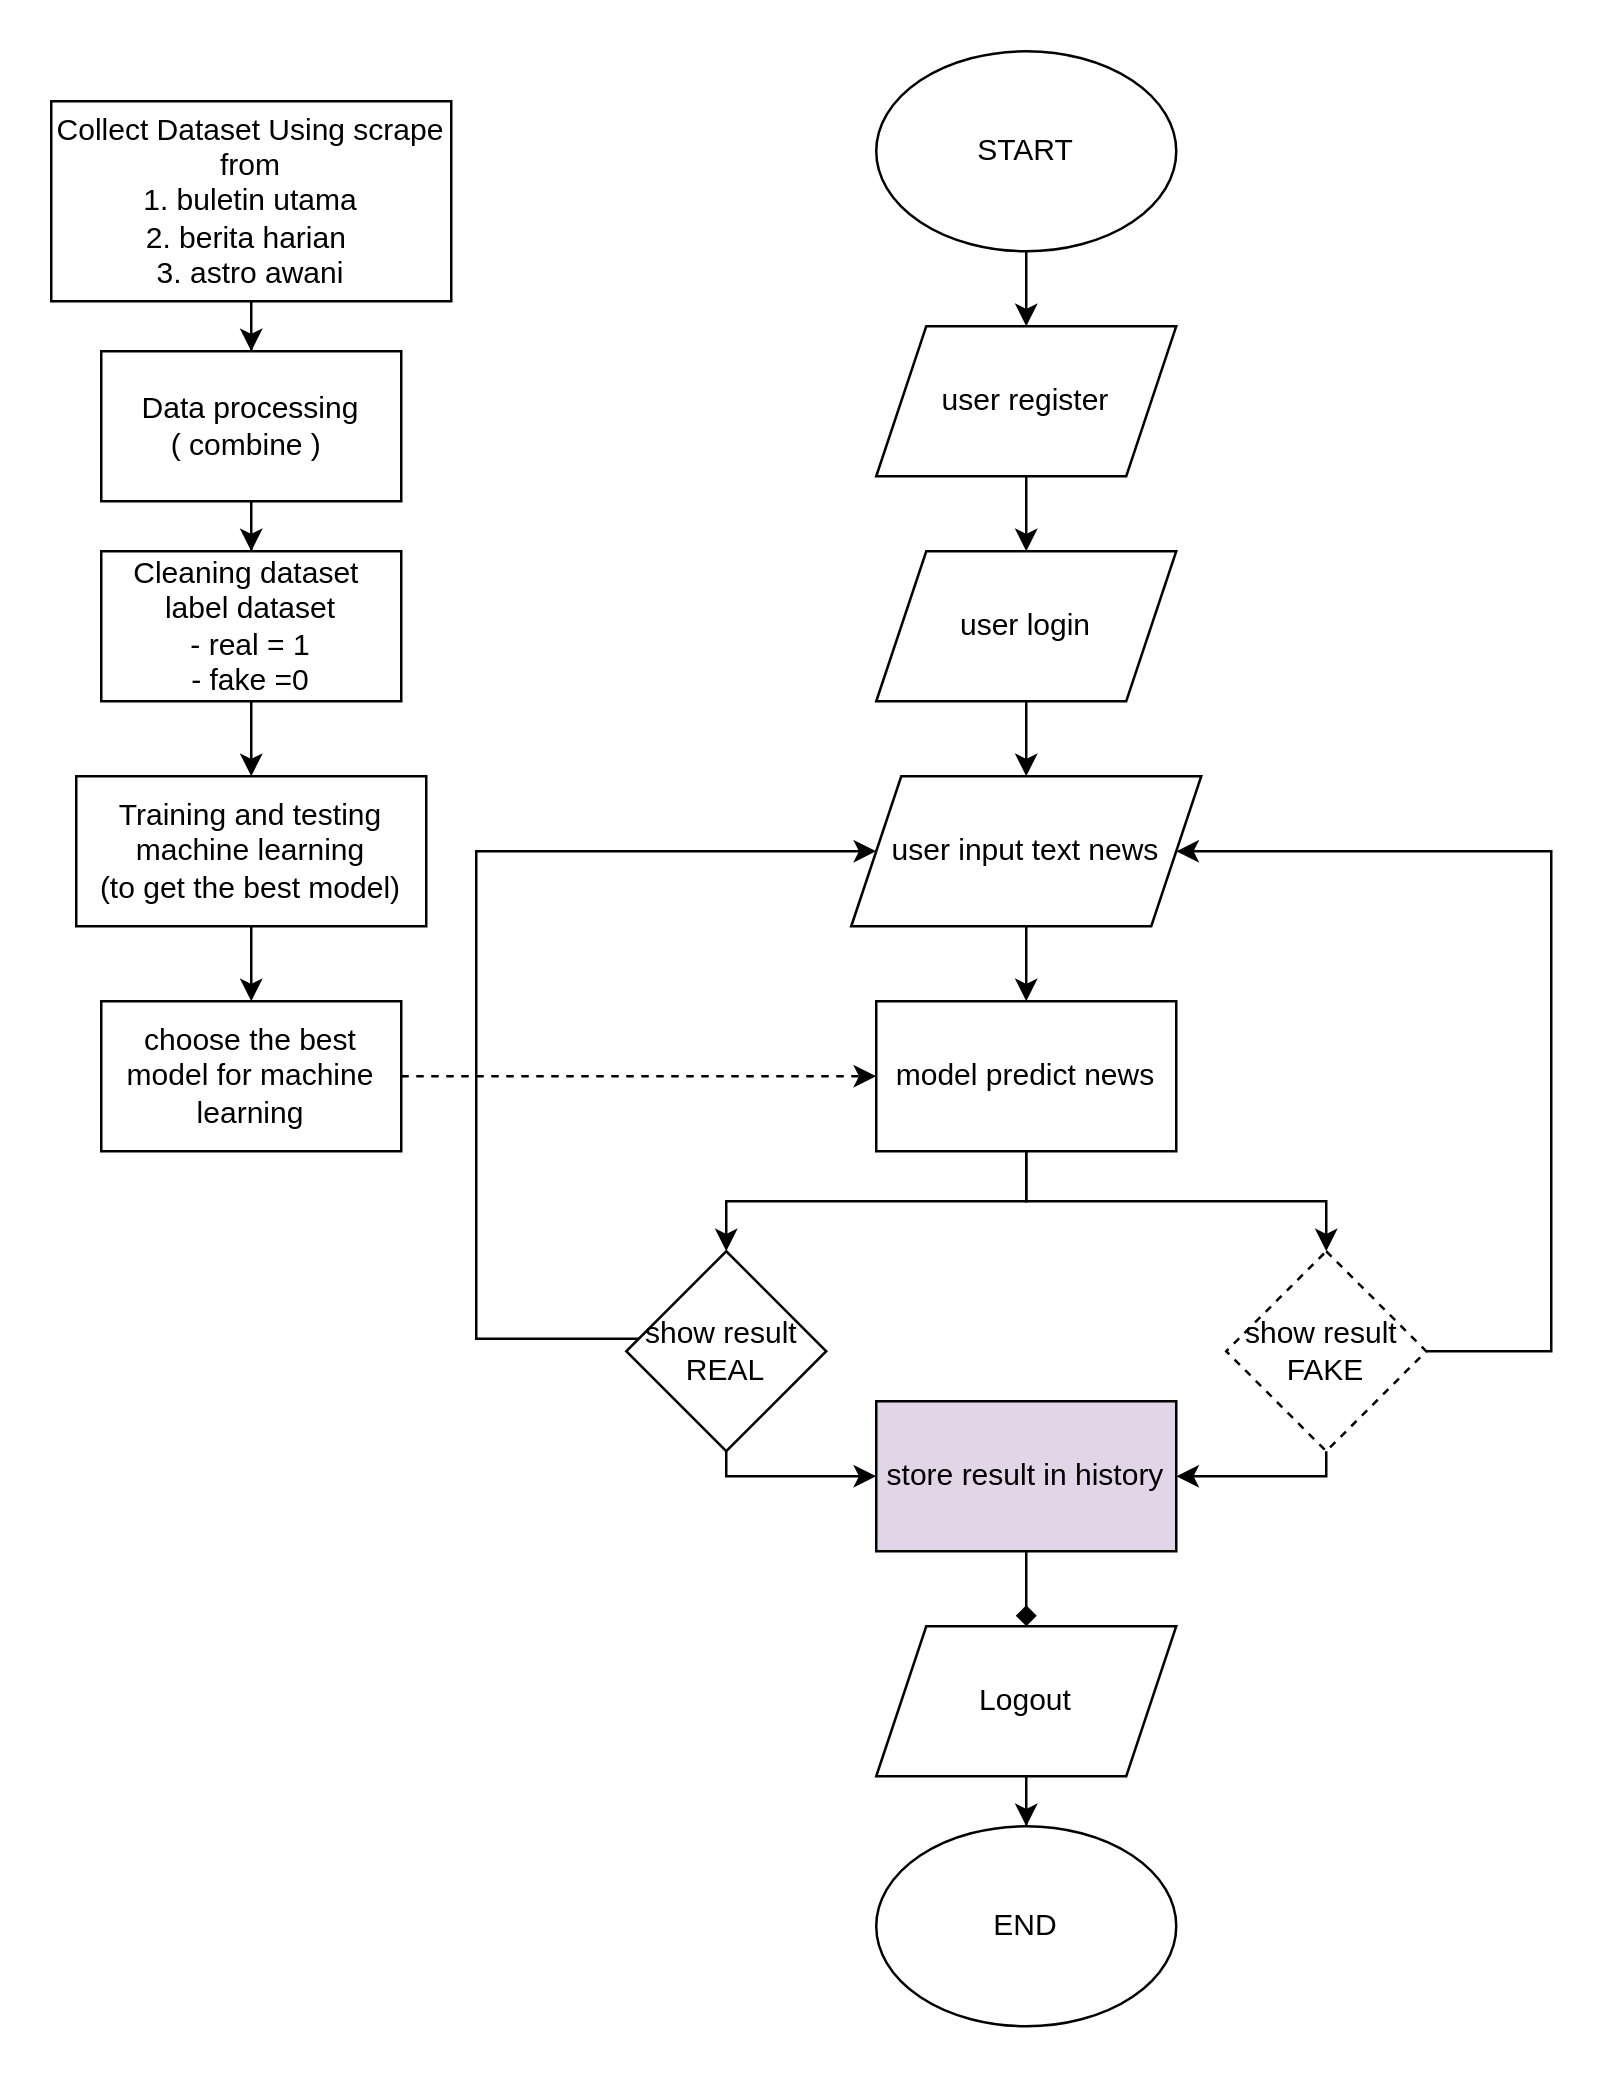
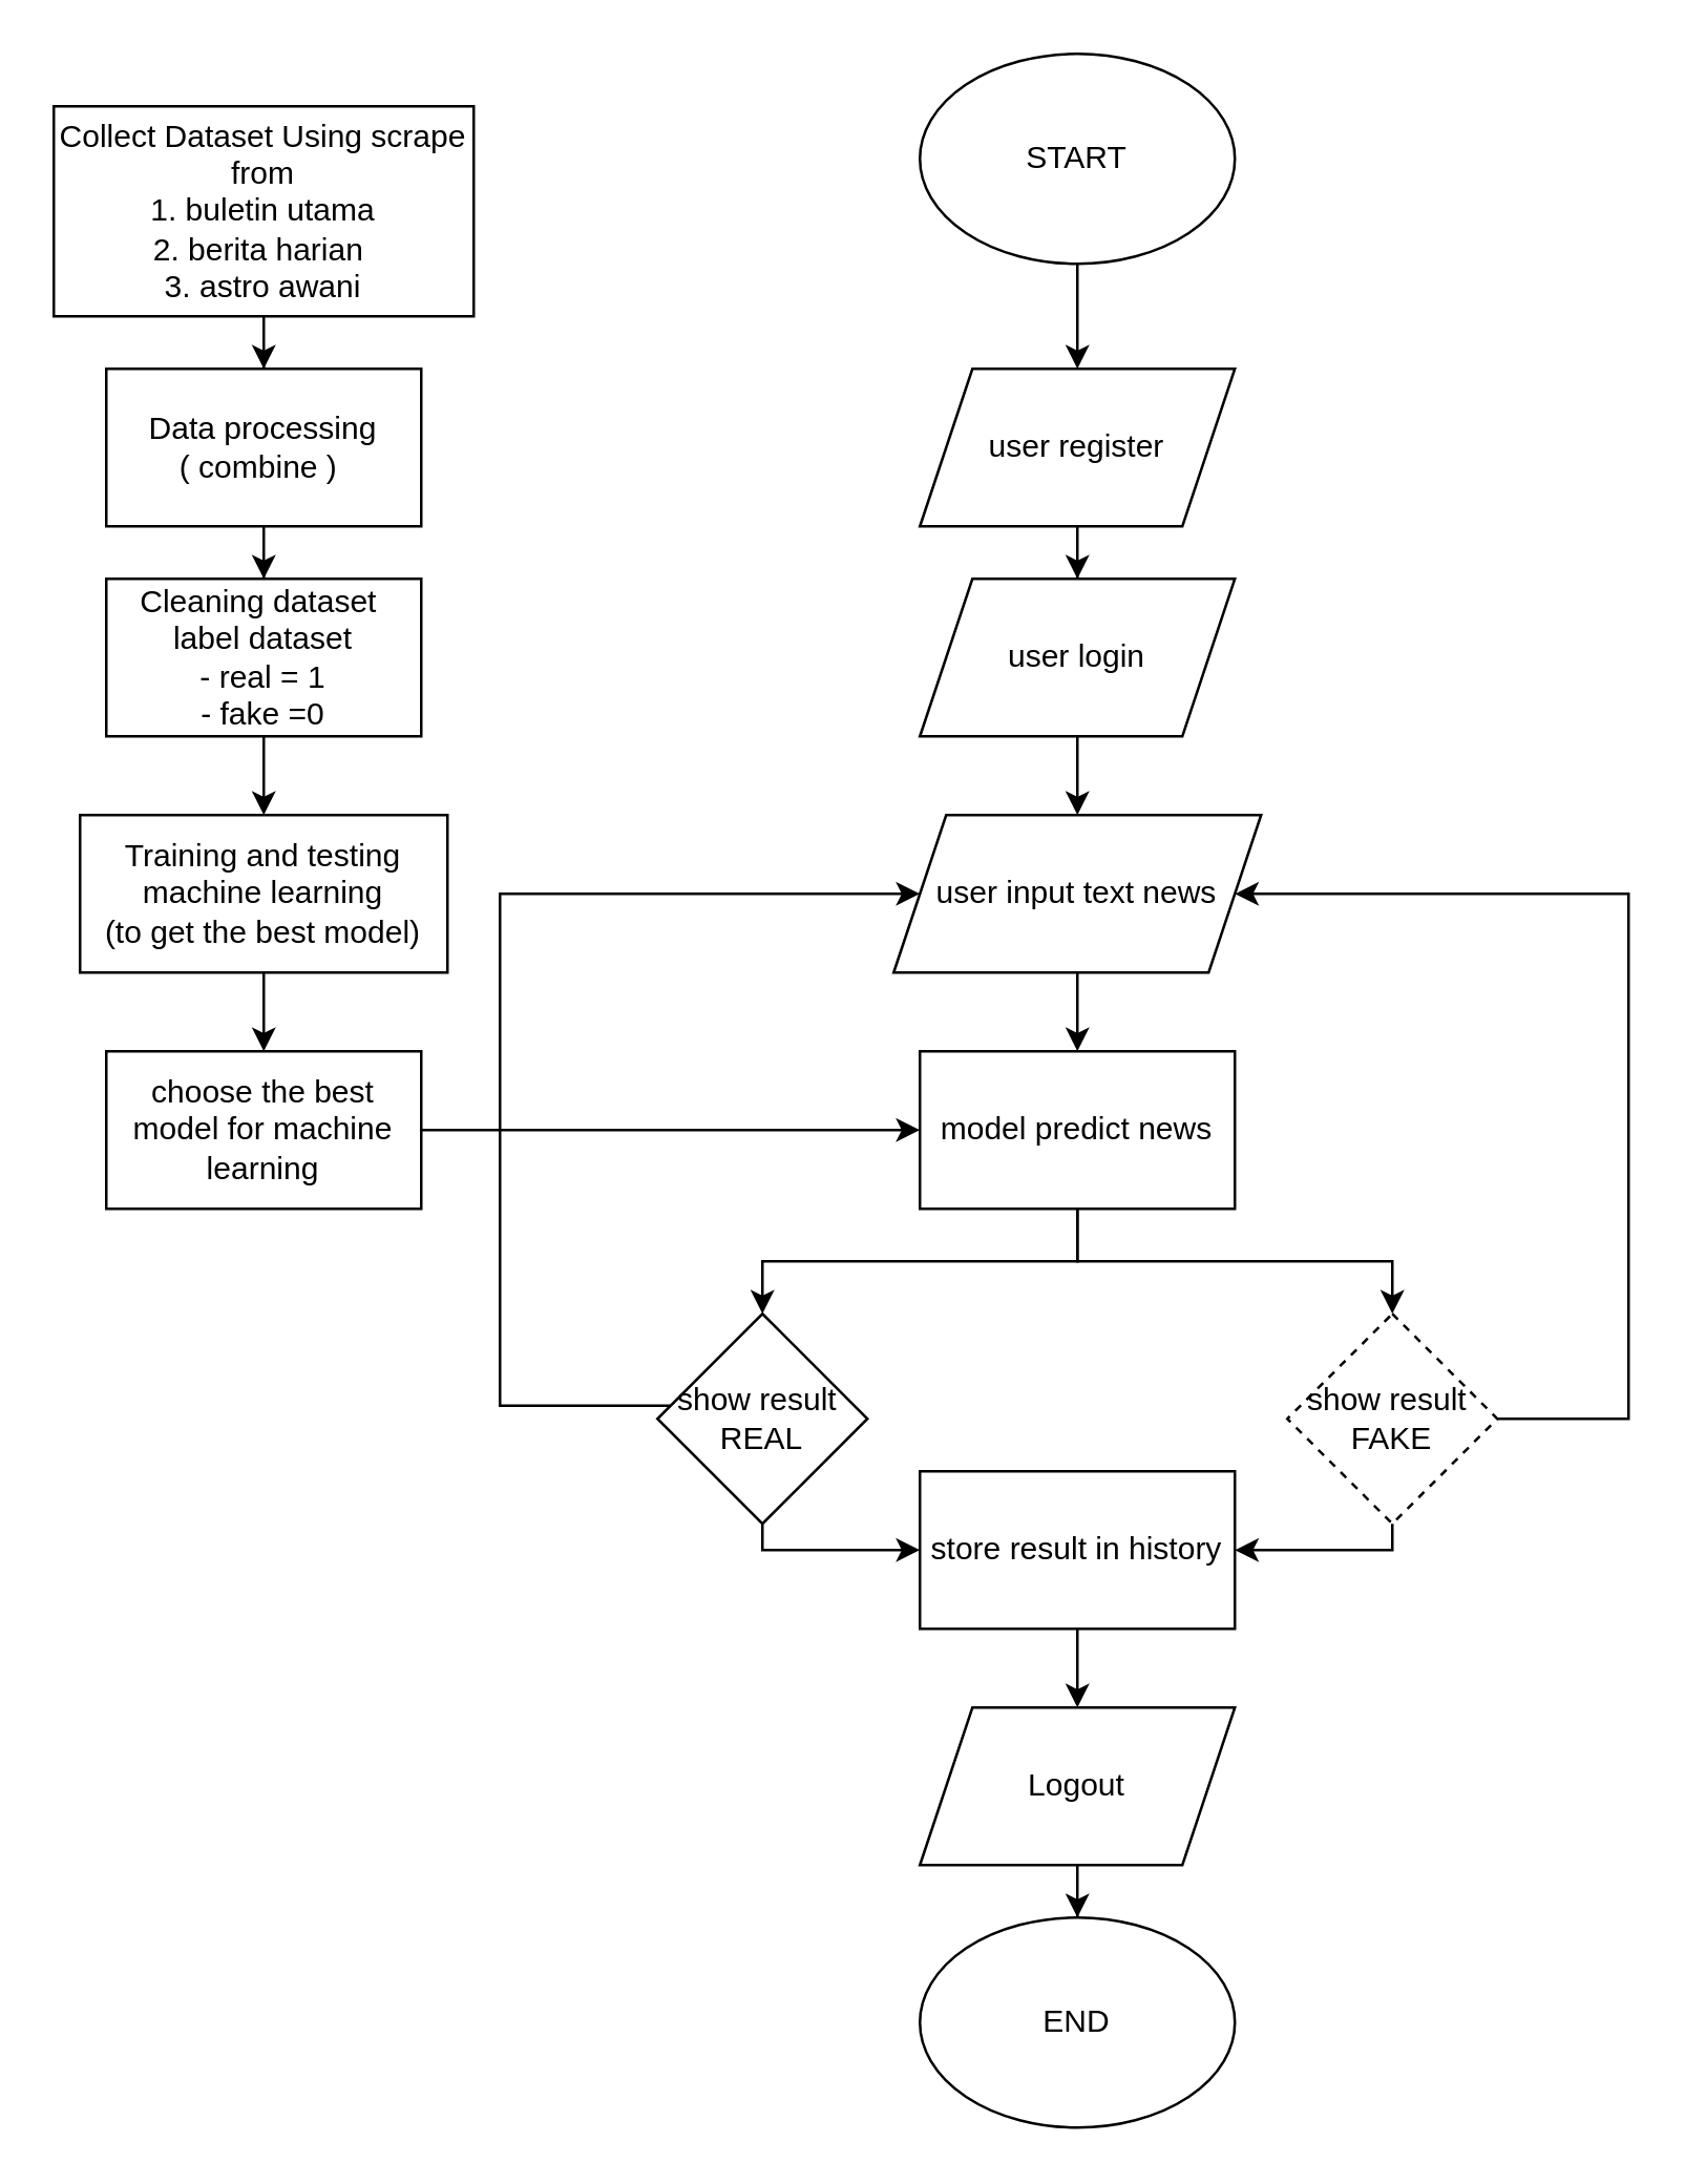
  <mxCell id="0" />
  <mxCell id="1" parent="0" />
  <mxCell id="2" style="edgeStyle=orthogonalEdgeStyle;rounded=0;orthogonalLoop=1;jettySize=auto;html=1;entryX=0.5;entryY=0;entryDx=0;entryDy=0;" parent="1" source="3" target="5" edge="1"><mxGeometry relative="1" as="geometry" /></mxCell>
  <mxCell id="3" value="START" style="ellipse;whiteSpace=wrap;html=1;" parent="1" vertex="1"><mxGeometry x="350" y="20" width="120" height="80" as="geometry" /></mxCell>
  <mxCell id="4" style="edgeStyle=orthogonalEdgeStyle;rounded=0;orthogonalLoop=1;jettySize=auto;html=1;entryX=0.5;entryY=0;entryDx=0;entryDy=0;" parent="1" source="5" target="7" edge="1"><mxGeometry relative="1" as="geometry" /></mxCell>
- <mxCell id="5" value="user register" style="shape=parallelogram;perimeter=parallelogramPerimeter;whiteSpace=wrap;html=1;fixedSize=1;" parent="1" vertex="1"><mxGeometry x="350" y="130" width="120" height="60" as="geometry" /></mxCell>
+ <mxCell id="5" value="user register" style="shape=parallelogram;perimeter=parallelogramPerimeter;whiteSpace=wrap;html=1;fixedSize=1;" parent="1" vertex="1"><mxGeometry x="350" y="140" width="120" height="60" as="geometry" /></mxCell>
  <mxCell id="6" style="edgeStyle=orthogonalEdgeStyle;rounded=0;orthogonalLoop=1;jettySize=auto;html=1;entryX=0.5;entryY=0;entryDx=0;entryDy=0;" parent="1" source="7" target="9" edge="1"><mxGeometry relative="1" as="geometry" /></mxCell>
  <mxCell id="7" value="user login" style="shape=parallelogram;perimeter=parallelogramPerimeter;whiteSpace=wrap;html=1;fixedSize=1;" parent="1" vertex="1"><mxGeometry x="350" y="220" width="120" height="60" as="geometry" /></mxCell>
  <mxCell id="8" style="edgeStyle=orthogonalEdgeStyle;rounded=0;orthogonalLoop=1;jettySize=auto;html=1;entryX=0.5;entryY=0;entryDx=0;entryDy=0;" parent="1" source="9" target="12" edge="1"><mxGeometry relative="1" as="geometry" /></mxCell>
  <mxCell id="9" value="user input text news" style="shape=parallelogram;perimeter=parallelogramPerimeter;whiteSpace=wrap;html=1;fixedSize=1;" parent="1" vertex="1"><mxGeometry x="340" y="310" width="140" height="60" as="geometry" /></mxCell>
  <mxCell id="10" style="edgeStyle=orthogonalEdgeStyle;rounded=0;orthogonalLoop=1;jettySize=auto;html=1;entryX=0.5;entryY=0;entryDx=0;entryDy=0;" parent="1" target="15" edge="1"><mxGeometry relative="1" as="geometry"><mxPoint x="410" y="460" as="sourcePoint" /><Array as="points"><mxPoint x="410" y="480" /><mxPoint x="530" y="480" /></Array></mxGeometry></mxCell>
  <mxCell id="11" style="edgeStyle=orthogonalEdgeStyle;rounded=0;orthogonalLoop=1;jettySize=auto;html=1;exitX=0.5;exitY=1;exitDx=0;exitDy=0;entryX=0.5;entryY=0;entryDx=0;entryDy=0;" parent="1" source="12" target="18" edge="1"><mxGeometry relative="1" as="geometry"><Array as="points"><mxPoint x="410" y="480" /><mxPoint x="290" y="480" /></Array></mxGeometry></mxCell>
  <mxCell id="12" value="model predict news" style="rounded=0;whiteSpace=wrap;html=1;" parent="1" vertex="1"><mxGeometry x="350" y="400" width="120" height="60" as="geometry" /></mxCell>
  <mxCell id="13" style="edgeStyle=orthogonalEdgeStyle;rounded=0;orthogonalLoop=1;jettySize=auto;html=1;entryX=1;entryY=0.5;entryDx=0;entryDy=0;" parent="1" source="15" target="9" edge="1"><mxGeometry relative="1" as="geometry"><Array as="points"><mxPoint x="620" y="540" /><mxPoint x="620" y="340" /></Array></mxGeometry></mxCell>
  <mxCell id="14" style="edgeStyle=orthogonalEdgeStyle;rounded=0;orthogonalLoop=1;jettySize=auto;html=1;entryX=1;entryY=0.5;entryDx=0;entryDy=0;" parent="1" source="15" target="33" edge="1"><mxGeometry relative="1" as="geometry"><Array as="points"><mxPoint x="530" y="590" /></Array></mxGeometry></mxCell>
  <mxCell id="15" value="show result&amp;nbsp;&lt;br&gt;FAKE" style="rhombus;whiteSpace=wrap;html=1;dashed=1;" parent="1" vertex="1"><mxGeometry x="490" y="500" width="80" height="80" as="geometry" /></mxCell>
  <mxCell id="16" style="edgeStyle=orthogonalEdgeStyle;rounded=0;orthogonalLoop=1;jettySize=auto;html=1;entryX=0;entryY=0.5;entryDx=0;entryDy=0;" parent="1" source="18" target="9" edge="1"><mxGeometry relative="1" as="geometry"><Array as="points"><mxPoint x="190" y="535" /><mxPoint x="190" y="340" /></Array></mxGeometry></mxCell>
  <mxCell id="17" style="edgeStyle=orthogonalEdgeStyle;rounded=0;orthogonalLoop=1;jettySize=auto;html=1;entryX=0;entryY=0.5;entryDx=0;entryDy=0;" parent="1" source="18" target="33" edge="1"><mxGeometry relative="1" as="geometry"><Array as="points"><mxPoint x="290" y="590" /></Array></mxGeometry></mxCell>
  <mxCell id="18" value="show result&amp;nbsp;&lt;br&gt;REAL" style="rhombus;whiteSpace=wrap;html=1;" parent="1" vertex="1"><mxGeometry x="250" y="500" width="80" height="80" as="geometry" /></mxCell>
  <mxCell id="19" value="END" style="ellipse;whiteSpace=wrap;html=1;" parent="1" vertex="1"><mxGeometry x="350" y="730" width="120" height="80" as="geometry" /></mxCell>
  <mxCell id="20" style="edgeStyle=orthogonalEdgeStyle;rounded=0;orthogonalLoop=1;jettySize=auto;html=1;entryX=0.5;entryY=0;entryDx=0;entryDy=0;" parent="1" source="21" target="23" edge="1"><mxGeometry relative="1" as="geometry" /></mxCell>
  <mxCell id="21" value="Collect Dataset Using scrape from&lt;br&gt;1. buletin utama&lt;div&gt;2. berita harian&amp;nbsp;&lt;/div&gt;&lt;div&gt;3. astro awani&lt;/div&gt;" style="rounded=0;whiteSpace=wrap;html=1;" parent="1" vertex="1"><mxGeometry x="20" y="40" width="160" height="80" as="geometry" /></mxCell>
  <mxCell id="22" style="edgeStyle=orthogonalEdgeStyle;rounded=0;orthogonalLoop=1;jettySize=auto;html=1;entryX=0.5;entryY=0;entryDx=0;entryDy=0;" parent="1" source="23" target="25" edge="1"><mxGeometry relative="1" as="geometry" /></mxCell>
  <mxCell id="23" value="Data processing&lt;br&gt;( combine )&amp;nbsp;" style="rounded=0;whiteSpace=wrap;html=1;" parent="1" vertex="1"><mxGeometry x="40" y="140" width="120" height="60" as="geometry" /></mxCell>
  <mxCell id="24" style="edgeStyle=orthogonalEdgeStyle;rounded=0;orthogonalLoop=1;jettySize=auto;html=1;entryX=0.5;entryY=0;entryDx=0;entryDy=0;" parent="1" source="25" target="27" edge="1"><mxGeometry relative="1" as="geometry" /></mxCell>
  <mxCell id="25" value="Cleaning dataset&amp;nbsp;&lt;br&gt;label dataset&lt;br&gt;- real = 1&lt;div&gt;- fake =0&lt;/div&gt;" style="rounded=0;whiteSpace=wrap;html=1;" parent="1" vertex="1"><mxGeometry x="40" y="220" width="120" height="60" as="geometry" /></mxCell>
  <mxCell id="26" style="edgeStyle=orthogonalEdgeStyle;rounded=0;orthogonalLoop=1;jettySize=auto;html=1;entryX=0.5;entryY=0;entryDx=0;entryDy=0;" parent="1" source="27" target="29" edge="1"><mxGeometry relative="1" as="geometry" /></mxCell>
  <mxCell id="27" value="Training and testing machine learning&lt;br&gt;(to get the best model)" style="rounded=0;whiteSpace=wrap;html=1;" parent="1" vertex="1"><mxGeometry x="30" y="310" width="140" height="60" as="geometry" /></mxCell>
- <mxCell id="28" style="edgeStyle=orthogonalEdgeStyle;rounded=0;orthogonalLoop=1;jettySize=auto;html=1;entryX=0;entryY=0.5;entryDx=0;entryDy=0;dashed=1;" parent="1" source="29" target="12" edge="1"><mxGeometry relative="1" as="geometry" /></mxCell>
+ <mxCell id="28" style="edgeStyle=orthogonalEdgeStyle;rounded=0;orthogonalLoop=1;jettySize=auto;html=1;entryX=0;entryY=0.5;entryDx=0;entryDy=0;" parent="1" source="29" target="12" edge="1"><mxGeometry relative="1" as="geometry" /></mxCell>
  <mxCell id="29" value="choose the best model for machine learning" style="rounded=0;whiteSpace=wrap;html=1;" parent="1" vertex="1"><mxGeometry x="40" y="400" width="120" height="60" as="geometry" /></mxCell>
  <mxCell id="30" style="edgeStyle=orthogonalEdgeStyle;rounded=0;orthogonalLoop=1;jettySize=auto;html=1;entryX=0.5;entryY=0;entryDx=0;entryDy=0;" parent="1" source="31" target="19" edge="1"><mxGeometry relative="1" as="geometry" /></mxCell>
  <mxCell id="31" value="Logout" style="shape=parallelogram;perimeter=parallelogramPerimeter;whiteSpace=wrap;html=1;fixedSize=1;" parent="1" vertex="1"><mxGeometry x="350" y="650" width="120" height="60" as="geometry" /></mxCell>
- <mxCell id="32" style="edgeStyle=orthogonalEdgeStyle;rounded=0;orthogonalLoop=1;jettySize=auto;html=1;entryX=0.5;entryY=0;entryDx=0;entryDy=0;endArrow=diamond;" parent="1" source="33" target="31" edge="1"><mxGeometry relative="1" as="geometry" /></mxCell>
- <mxCell id="33" value="store result in history" style="rounded=0;whiteSpace=wrap;html=1;fillColor=#e1d5e7;" parent="1" vertex="1"><mxGeometry x="350" y="560" width="120" height="60" as="geometry" /></mxCell>
+ <mxCell id="32" style="edgeStyle=orthogonalEdgeStyle;rounded=0;orthogonalLoop=1;jettySize=auto;html=1;entryX=0.5;entryY=0;entryDx=0;entryDy=0;" parent="1" source="33" target="31" edge="1"><mxGeometry relative="1" as="geometry" /></mxCell>
+ <mxCell id="33" value="store result in history" style="rounded=0;whiteSpace=wrap;html=1;" parent="1" vertex="1"><mxGeometry x="350" y="560" width="120" height="60" as="geometry" /></mxCell>
